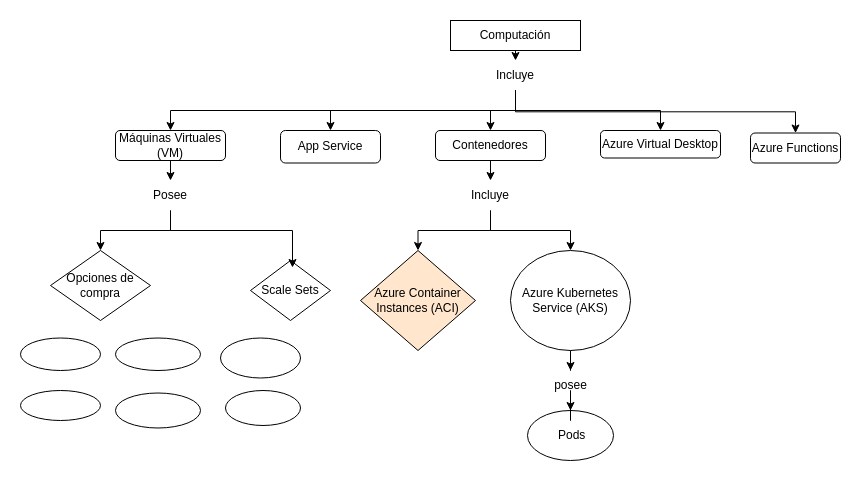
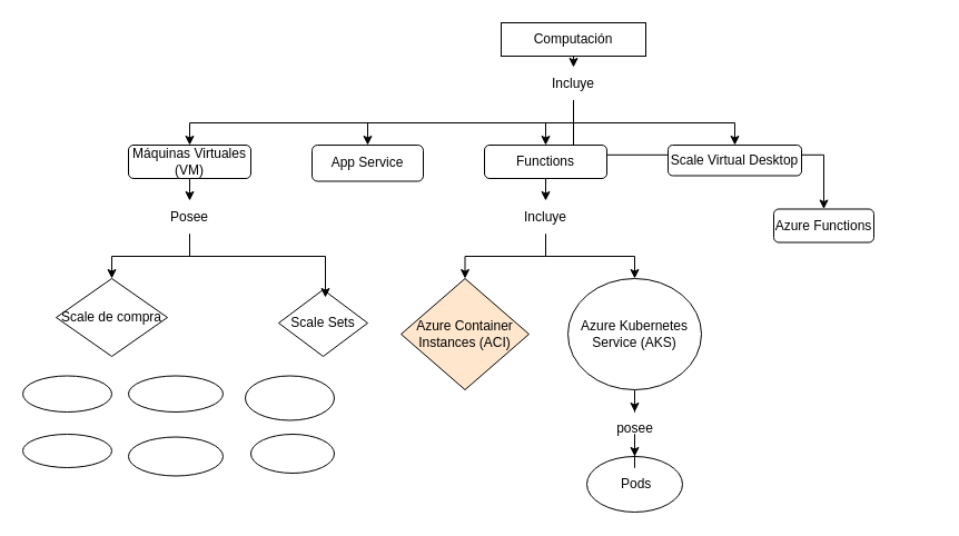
  <mxCell id="0" />
  <mxCell id="1" parent="0" />
  <mxCell id="2" style="edgeStyle=orthogonalEdgeStyle;rounded=0;orthogonalLoop=1;jettySize=auto;html=1;exitX=0.5;exitY=1;exitDx=0;exitDy=0;entryX=0.5;entryY=0;entryDx=0;entryDy=0;" edge="1" parent="1" source="3" target="9"><mxGeometry relative="1" as="geometry" /></mxCell>
  <mxCell id="3" value="Computación" style="rounded=0;whiteSpace=wrap;html=1;" vertex="1" parent="1"><mxGeometry x="450" y="20" width="130" height="30" as="geometry" /></mxCell>
  <mxCell id="4" style="edgeStyle=orthogonalEdgeStyle;rounded=0;orthogonalLoop=1;jettySize=auto;html=1;exitX=0.5;exitY=1;exitDx=0;exitDy=0;entryX=0.5;entryY=0;entryDx=0;entryDy=0;" edge="1" parent="1" source="9" target="16"><mxGeometry relative="1" as="geometry" /></mxCell>
  <mxCell id="5" style="edgeStyle=orthogonalEdgeStyle;rounded=0;orthogonalLoop=1;jettySize=auto;html=1;exitX=0.5;exitY=1;exitDx=0;exitDy=0;" edge="1" parent="1" source="9" target="14"><mxGeometry relative="1" as="geometry" /></mxCell>
  <mxCell id="6" style="edgeStyle=orthogonalEdgeStyle;rounded=0;orthogonalLoop=1;jettySize=auto;html=1;exitX=0.5;exitY=1;exitDx=0;exitDy=0;entryX=0.5;entryY=0;entryDx=0;entryDy=0;" edge="1" parent="1" source="9" target="13"><mxGeometry relative="1" as="geometry" /></mxCell>
  <mxCell id="7" style="edgeStyle=orthogonalEdgeStyle;rounded=0;orthogonalLoop=1;jettySize=auto;html=1;exitX=0.5;exitY=1;exitDx=0;exitDy=0;" edge="1" parent="1" source="9" target="10"><mxGeometry relative="1" as="geometry" /></mxCell>
  <mxCell id="8" style="edgeStyle=orthogonalEdgeStyle;rounded=0;orthogonalLoop=1;jettySize=auto;html=1;exitX=0.5;exitY=1;exitDx=0;exitDy=0;" edge="1" parent="1" source="9" target="11"><mxGeometry relative="1" as="geometry" /></mxCell>
  <mxCell id="9" value="Incluye" style="text;html=1;align=center;verticalAlign=middle;whiteSpace=wrap;rounded=0;" vertex="1" parent="1"><mxGeometry x="485" y="60" width="60" height="30" as="geometry" /></mxCell>
- <mxCell id="10" value="&lt;br&gt;&lt;div style=&quot;text-align: justify;&quot;&gt;&lt;span style=&quot;background-color: transparent; color: light-dark(rgb(0, 0, 0), rgb(255, 255, 255));&quot;&gt;Azure Functions&lt;/span&gt;&lt;/div&gt;&lt;div style=&quot;text-align: justify;&quot;&gt;&lt;br&gt;&lt;/div&gt;" style="rounded=1;whiteSpace=wrap;html=1;" vertex="1" parent="1"><mxGeometry x="750" y="132.5" width="90" height="30" as="geometry" /></mxCell>
- <mxCell id="11" value="Azure Virtual Desktop" style="rounded=1;whiteSpace=wrap;html=1;" vertex="1" parent="1"><mxGeometry x="600" y="130" width="120" height="27.5" as="geometry" /></mxCell>
+ <mxCell id="10" value="&lt;br&gt;&lt;div style=&quot;text-align: justify;&quot;&gt;&lt;span style=&quot;background-color: transparent; color: light-dark(rgb(0, 0, 0), rgb(255, 255, 255));&quot;&gt;Azure Functions&lt;/span&gt;&lt;/div&gt;&lt;div style=&quot;text-align: justify;&quot;&gt;&lt;br&gt;&lt;/div&gt;" style="rounded=1;whiteSpace=wrap;html=1;" vertex="1" parent="1"><mxGeometry x="695" y="187.5" width="90" height="30" as="geometry" /></mxCell>
+ <mxCell id="11" value="Scale Virtual Desktop" style="rounded=1;whiteSpace=wrap;html=1;" vertex="1" parent="1"><mxGeometry x="600" y="130" width="120" height="27.5" as="geometry" /></mxCell>
  <mxCell id="12" style="edgeStyle=orthogonalEdgeStyle;rounded=0;orthogonalLoop=1;jettySize=auto;html=1;exitX=0.5;exitY=1;exitDx=0;exitDy=0;entryX=0.5;entryY=0;entryDx=0;entryDy=0;" edge="1" parent="1" source="13" target="25"><mxGeometry relative="1" as="geometry" /></mxCell>
- <mxCell id="13" value="Contenedores" style="rounded=1;whiteSpace=wrap;html=1;" vertex="1" parent="1"><mxGeometry x="435" y="130" width="110" height="30" as="geometry" /></mxCell>
+ <mxCell id="13" value="Functions" style="rounded=1;whiteSpace=wrap;html=1;" vertex="1" parent="1"><mxGeometry x="435" y="130" width="110" height="30" as="geometry" /></mxCell>
  <mxCell id="14" value="App Service" style="rounded=1;whiteSpace=wrap;html=1;" vertex="1" parent="1"><mxGeometry x="280" y="130" width="100" height="32.5" as="geometry" /></mxCell>
  <mxCell id="15" style="edgeStyle=orthogonalEdgeStyle;rounded=0;orthogonalLoop=1;jettySize=auto;html=1;exitX=0.5;exitY=1;exitDx=0;exitDy=0;entryX=0.5;entryY=0;entryDx=0;entryDy=0;" edge="1" parent="1" source="16" target="18"><mxGeometry relative="1" as="geometry" /></mxCell>
  <mxCell id="16" value="Máquinas Virtuales (VM)" style="rounded=1;whiteSpace=wrap;html=1;" vertex="1" parent="1"><mxGeometry x="115" y="130" width="110" height="30" as="geometry" /></mxCell>
  <mxCell id="17" style="edgeStyle=orthogonalEdgeStyle;rounded=0;orthogonalLoop=1;jettySize=auto;html=1;exitX=0.5;exitY=1;exitDx=0;exitDy=0;entryX=0.5;entryY=0;entryDx=0;entryDy=0;" edge="1" parent="1" source="18" target="20"><mxGeometry relative="1" as="geometry" /></mxCell>
  <mxCell id="18" value="Posee" style="text;html=1;align=center;verticalAlign=middle;whiteSpace=wrap;rounded=0;" vertex="1" parent="1"><mxGeometry x="140" y="180" width="60" height="30" as="geometry" /></mxCell>
  <mxCell id="19" value="Scale Sets" style="rhombus;whiteSpace=wrap;html=1;" vertex="1" parent="1"><mxGeometry x="250" y="260" width="80" height="60" as="geometry" /></mxCell>
- <mxCell id="20" value="&lt;div style=&quot;&quot;&gt;&lt;span style=&quot;background-color: transparent; color: light-dark(rgb(0, 0, 0), rgb(255, 255, 255));&quot;&gt;Opciones de compra&lt;/span&gt;&lt;/div&gt;" style="rhombus;whiteSpace=wrap;html=1;align=center;" vertex="1" parent="1"><mxGeometry y="250" width="100" height="70" as="geometry" x="50" /></mxCell>
+ <mxCell id="20" value="&lt;div style=&quot;&quot;&gt;&lt;span style=&quot;background-color: transparent; color: light-dark(rgb(0, 0, 0), rgb(255, 255, 255));&quot;&gt;Scale de compra&lt;/span&gt;&lt;/div&gt;" style="rhombus;whiteSpace=wrap;html=1;align=center;" vertex="1" parent="1"><mxGeometry y="250" width="100" height="70" as="geometry" x="50" /></mxCell>
  <mxCell id="21" style="edgeStyle=orthogonalEdgeStyle;rounded=0;orthogonalLoop=1;jettySize=auto;html=1;exitX=0.5;exitY=1;exitDx=0;exitDy=0;entryX=0.525;entryY=0.117;entryDx=0;entryDy=0;entryPerimeter=0;" edge="1" parent="1" source="18" target="19"><mxGeometry relative="1" as="geometry"><Array as="points"><mxPoint x="170" y="230" /><mxPoint x="292" y="230" /></Array></mxGeometry></mxCell>
  <mxCell id="22" value="Azure Container Instances (ACI)" style="rhombus;whiteSpace=wrap;html=1;fillColor=#ffe6cc;" vertex="1" parent="1"><mxGeometry x="360" y="250" width="115" height="100" as="geometry" /></mxCell>
  <mxCell id="23" style="edgeStyle=orthogonalEdgeStyle;rounded=0;orthogonalLoop=1;jettySize=auto;html=1;exitX=0.5;exitY=1;exitDx=0;exitDy=0;" edge="1" parent="1" source="25" target="22"><mxGeometry relative="1" as="geometry" /></mxCell>
  <mxCell id="24" style="edgeStyle=orthogonalEdgeStyle;rounded=0;orthogonalLoop=1;jettySize=auto;html=1;exitX=0.5;exitY=1;exitDx=0;exitDy=0;" edge="1" parent="1" source="25" target="27"><mxGeometry relative="1" as="geometry" /></mxCell>
  <mxCell id="25" value="Incluye" style="text;html=1;align=center;verticalAlign=middle;whiteSpace=wrap;rounded=0;" vertex="1" parent="1"><mxGeometry x="460" y="180" width="60" height="30" as="geometry" /></mxCell>
  <mxCell id="26" style="edgeStyle=orthogonalEdgeStyle;rounded=0;orthogonalLoop=1;jettySize=auto;html=1;exitX=0.5;exitY=1;exitDx=0;exitDy=0;" edge="1" parent="1" source="27" target="30"><mxGeometry relative="1" as="geometry" /></mxCell>
  <mxCell id="27" value="Azure Kubernetes Service (AKS)" style="ellipse;whiteSpace=wrap;html=1;" vertex="1" parent="1"><mxGeometry x="510" y="250" width="120" height="100" as="geometry" /></mxCell>
  <mxCell id="28" value="&amp;nbsp;Pods" style="ellipse;whiteSpace=wrap;html=1;" vertex="1" parent="1"><mxGeometry x="527" y="410" width="86" height="50" as="geometry" /></mxCell>
  <mxCell id="29" value="" style="edgeStyle=orthogonalEdgeStyle;rounded=0;orthogonalLoop=1;jettySize=auto;html=1;" edge="1" parent="1" source="30" target="28"><mxGeometry relative="1" as="geometry" /></mxCell>
  <mxCell id="30" value="posee" style="text;html=1;align=center;verticalAlign=middle;resizable=0;points=[];autosize=1;strokeColor=none;fillColor=none;" vertex="1" parent="1"><mxGeometry x="540" y="370" width="60" height="30" as="geometry" /></mxCell>
  <mxCell id="31" value="" style="ellipse;whiteSpace=wrap;html=1;" vertex="1" parent="1"><mxGeometry x="225" y="390" width="75" height="35" as="geometry" /></mxCell>
  <mxCell id="32" value="" style="ellipse;whiteSpace=wrap;html=1;" vertex="1" parent="1"><mxGeometry x="220" y="337.5" width="80" height="40" as="geometry" /></mxCell>
  <mxCell id="33" value="" style="ellipse;whiteSpace=wrap;html=1;" vertex="1" parent="1"><mxGeometry x="115" y="392.5" width="85" height="35" as="geometry" /></mxCell>
  <mxCell id="34" value="" style="ellipse;whiteSpace=wrap;html=1;" vertex="1" parent="1"><mxGeometry x="20" y="337.5" width="80" height="32.5" as="geometry" /></mxCell>
  <mxCell id="35" value="" style="ellipse;whiteSpace=wrap;html=1;" vertex="1" parent="1"><mxGeometry x="115" y="337.5" width="85" height="32.5" as="geometry" /></mxCell>
  <mxCell id="36" value="" style="ellipse;whiteSpace=wrap;html=1;" vertex="1" parent="1"><mxGeometry x="20" y="390" width="80" height="30" as="geometry" /></mxCell>
